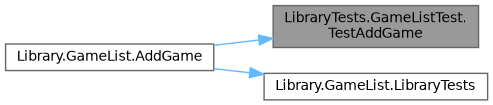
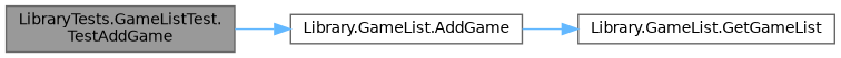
  digraph {
    rankdir=LR
    node [color=grey40 fillcolor=white fontname=Helvetica fontsize=10 shape=box style=filled]
    edge [color=steelblue1 fontname=Helvetica fontsize=10 labelfontname=Helvetica labelfontsize=10 style=solid]
    n1 [color=gray40 fillcolor=grey60 fontcolor=black height=0.2 label="LibraryTests.GameListTest.\lTestAddGame" width=0.4]
    n2 [height=0.2 label="Library.GameList.AddGame" width=0.4]
-   n3 [height=0.2 label="Library.GameList.LibraryTests" width=0.4]
-   n2 -> n1
+   n3 [height=0.2 label="Library.GameList.GetGameList" width=0.4]
+   n1 -> n2
    n2 -> n3
  }
